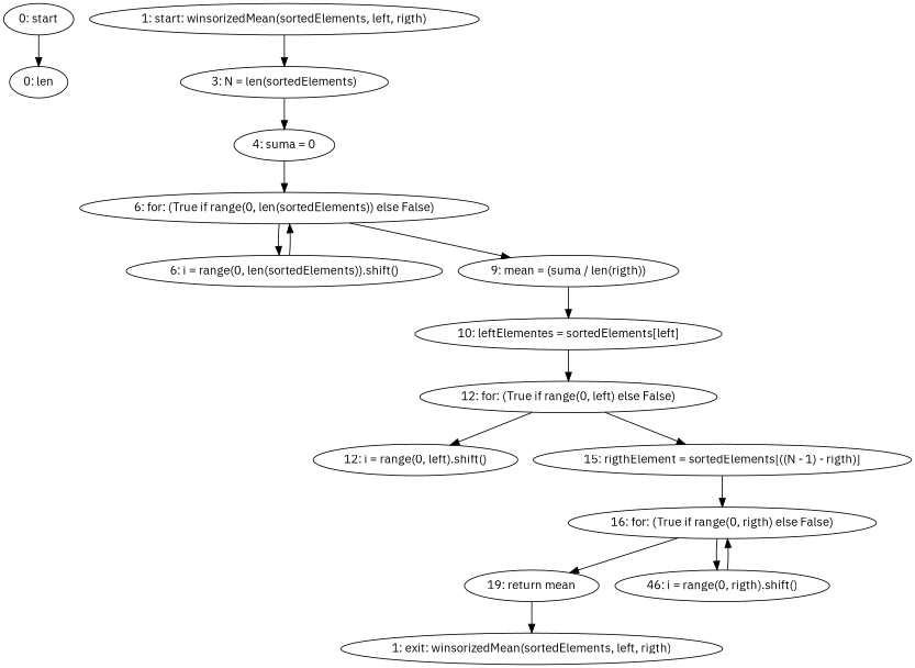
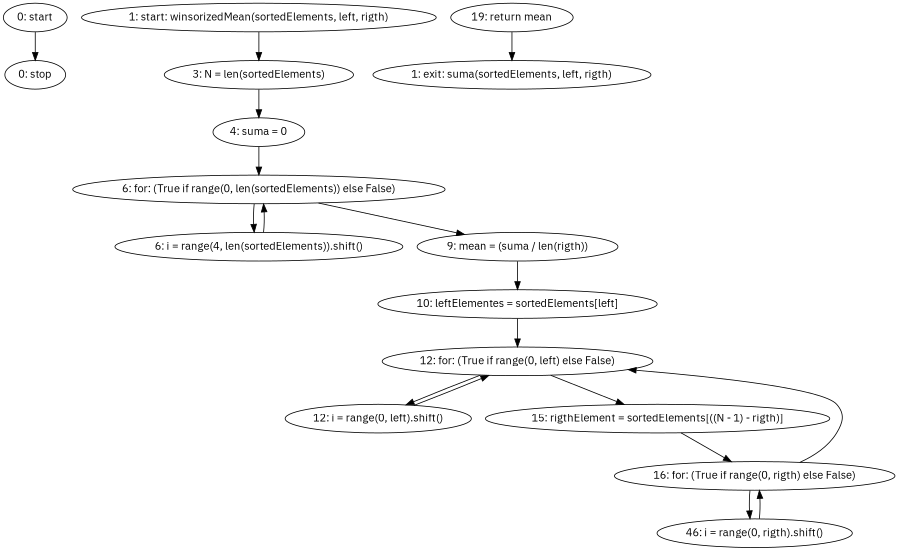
  strict digraph {
    fontname="IBM Plex Sans"
    node [fontname="IBM Plex Sans"]
    edge [fontname="IBM Plex Sans"]
    n1 [label="0: start"]
-   n2 [label="0: len"]
+   n2 [label="0: stop"]
    n3 [label="1: start: winsorizedMean(sortedElements, left, rigth)"]
    n4 [label="3: N = len(sortedElements)"]
    n5 [label="4: suma = 0"]
    n6 [label="6: for: (True if range(0, len(sortedElements)) else False)"]
-   n7 [label="6: i = range(0, len(sortedElements)).shift()"]
+   n7 [label="6: i = range(4, len(sortedElements)).shift()"]
    n8 [label="9: mean = (suma / len(rigth))"]
-   n9 [label="1: exit: winsorizedMean(sortedElements, left, rigth)"]
+   n9 [label="1: exit: suma(sortedElements, left, rigth)"]
    n10 [label="19: return mean"]
    n11 [label="10: leftElementes = sortedElements[left]"]
    n12 [label="12: for: (True if range(0, left) else False)"]
    n13 [label="12: i = range(0, left).shift()"]
    n14 [label="15: rigthElement = sortedElements[((N - 1) - rigth)]"]
    n15 [label="16: for: (True if range(0, rigth) else False)"]
    n16 [label="46: i = range(0, rigth).shift()"]
    n1 -> n2
    n3 -> n4
    n4 -> n5
    n5 -> n6
    n6 -> n7
    n6 -> n8
    n7 -> n6
    n8 -> n11
    n10 -> n9
    n11 -> n12
    n12 -> n13
    n12 -> n14
+   n13 -> n12
    n14 -> n15
-   n15 -> n10
+   n15 -> n12
    n15 -> n16
    n16 -> n15
  }
